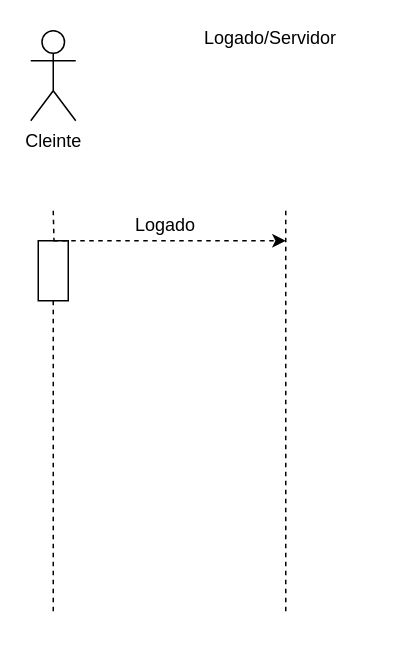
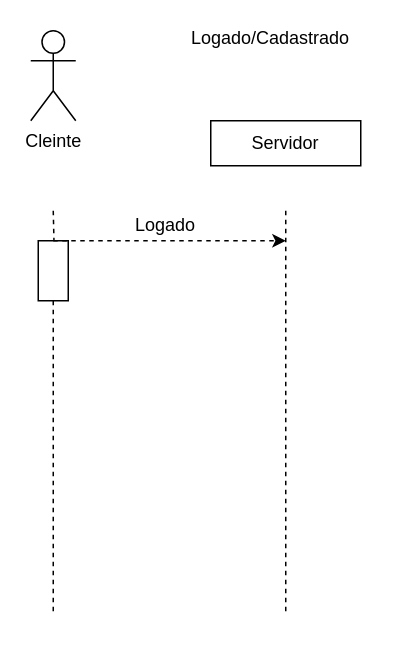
  <mxCell id="0" />
  <mxCell id="1" parent="0" />
  <mxCell id="2" style="edgeStyle=orthogonalEdgeStyle;rounded=0;orthogonalLoop=1;jettySize=auto;html=1;dashed=1;strokeColor=none;startArrow=none;" edge="1" parent="1" source="6"><mxGeometry relative="1" as="geometry"><mxPoint x="35" y="400" as="targetPoint" /></mxGeometry></mxCell>
  <mxCell id="3" style="edgeStyle=orthogonalEdgeStyle;rounded=0;orthogonalLoop=1;jettySize=auto;html=1;dashed=1;strokeColor=default;endArrow=none;endFill=0;startArrow=none;" edge="1" parent="1" source="6"><mxGeometry relative="1" as="geometry"><mxPoint x="35" y="410" as="targetPoint" /><mxPoint x="35" y="140" as="sourcePoint" /></mxGeometry></mxCell>
  <mxCell id="4" value="Cleinte" style="shape=umlActor;verticalLabelPosition=bottom;verticalAlign=top;html=1;outlineConnect=0;" vertex="1" parent="1"><mxGeometry x="20" y="20" width="30" height="60" as="geometry" /></mxCell>
  <mxCell id="5" value="" style="edgeStyle=orthogonalEdgeStyle;rounded=0;orthogonalLoop=1;jettySize=auto;html=1;dashed=1;strokeColor=default;endArrow=none;endFill=0;" edge="1" parent="1" target="6"><mxGeometry relative="1" as="geometry"><mxPoint x="35" y="410" as="targetPoint" /><mxPoint x="35" y="140" as="sourcePoint" /></mxGeometry></mxCell>
  <mxCell id="6" value="" style="rounded=0;whiteSpace=wrap;html=1;" vertex="1" parent="1"><mxGeometry x="25" y="160" width="20" height="40" as="geometry" /></mxCell>
  <mxCell id="7" value="" style="edgeStyle=orthogonalEdgeStyle;rounded=0;orthogonalLoop=1;jettySize=auto;html=1;dashed=1;strokeColor=none;endArrow=none;" edge="1" parent="1" source="4" target="6"><mxGeometry relative="1" as="geometry"><mxPoint x="35" y="400" as="targetPoint" /><mxPoint x="35" y="110" as="sourcePoint" /></mxGeometry></mxCell>
+ <mxCell id="8" value="Servidor" style="rounded=0;whiteSpace=wrap;html=1;" vertex="1" parent="1"><mxGeometry x="140" y="80" width="100" height="30" as="geometry" /></mxCell>
  <mxCell id="9" style="edgeStyle=orthogonalEdgeStyle;rounded=0;orthogonalLoop=1;jettySize=auto;html=1;dashed=1;strokeColor=default;endArrow=none;endFill=0;startArrow=none;" edge="1" parent="1"><mxGeometry relative="1" as="geometry"><mxPoint x="190" y="410" as="targetPoint" /><mxPoint x="190" y="140" as="sourcePoint" /></mxGeometry></mxCell>
  <mxCell id="10" value="" style="endArrow=classic;html=1;rounded=0;dashed=1;strokeColor=default;exitX=0.5;exitY=0;exitDx=0;exitDy=0;" edge="1" parent="1" source="6"><mxGeometry width="50" height="50" relative="1" as="geometry"><mxPoint x="210" y="240" as="sourcePoint" /><mxPoint x="190" y="160" as="targetPoint" /></mxGeometry></mxCell>
  <mxCell id="11" value="Logado" style="text;html=1;strokeColor=none;fillColor=none;align=center;verticalAlign=middle;whiteSpace=wrap;rounded=0;" vertex="1" parent="1"><mxGeometry x="65" y="140" width="90" height="20" as="geometry" /></mxCell>
- <mxCell id="12" value="Logado/Servidor" style="text;html=1;strokeColor=none;fillColor=none;align=center;verticalAlign=middle;whiteSpace=wrap;rounded=0;" vertex="1" parent="1"><mxGeometry x="125" y="20" width="110" height="10" as="geometry" /></mxCell>
+ <mxCell id="12" value="Logado/Cadastrado" style="text;html=1;strokeColor=none;fillColor=none;align=center;verticalAlign=middle;whiteSpace=wrap;rounded=0;" vertex="1" parent="1"><mxGeometry x="125" y="20" width="110" height="10" as="geometry" /></mxCell>
